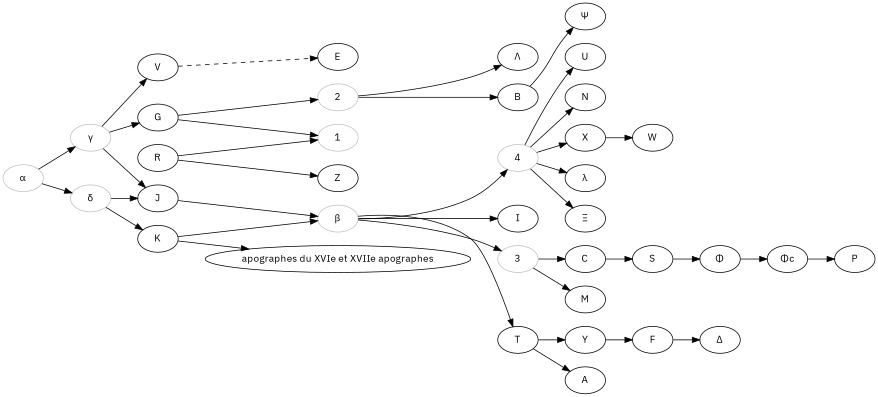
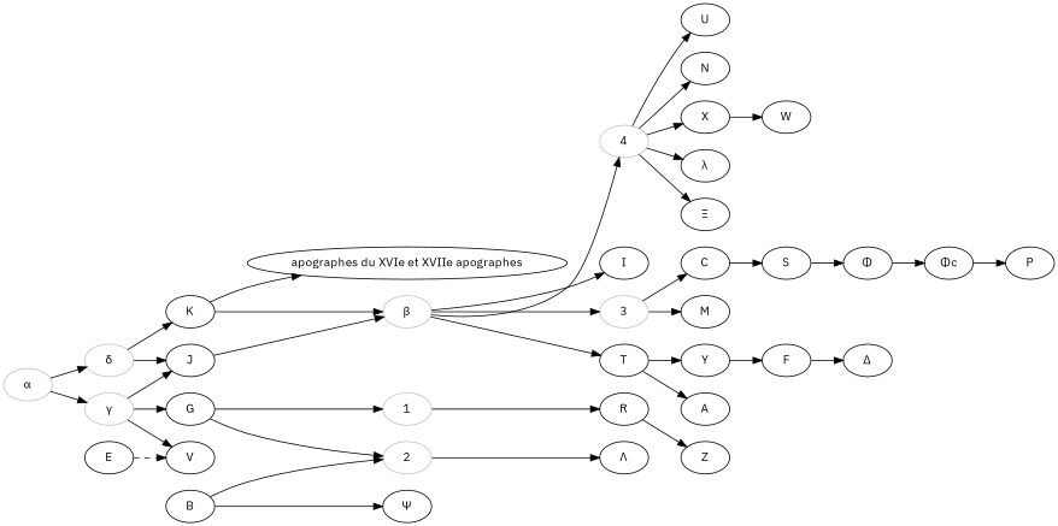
  digraph {
    fontname="IBM Plex Sans"
    rankdir=LR
    node [fontname="IBM Plex Sans"]
    edge [fontname="IBM Plex Sans"]
    n1 [color=grey label="α"]
    n2 [color=grey label="γ"]
    n3 [color=grey label="δ"]
    V
    G
    J
    K
    E
    1 [color=grey]
    2 [color=grey]
    n11 [color=grey label="β"]
    n12 [label="apographes du XVIe et XVIIe apographes"]
    R
    n14 [label="Λ"]
    B
    3 [color=grey]
    T
    4 [color=grey]
    I
    M
    C
    A
    Y
    U
    N
    X
    n27 [label="λ"]
    n28 [label="Ξ"]
    Z
    n30 [label="Ψ"]
    S
    n32 [label="Φ"]
    n33 [label="Φc"]
    n34 [label="Ρ"]
    F
    W
    n37 [label="Δ"]
    n1 -> n2
    n1 -> n3
    n2 -> V
    n2 -> G
    n2 -> J
    n3 -> J
    n3 -> K
    G -> 1
    G -> 2
    J -> n11
    K -> n11
    K -> n12
-   V -> E [style=dashed]
-   R -> 1
+   E -> V [style=dashed]
+   1 -> R
    2 -> n14
-   2 -> B
+   B -> 2
    n11 -> 3
    n11 -> T
    n11 -> 4
    n11 -> I
    R -> Z
    B -> n30
    3 -> M
    3 -> C
    T -> A
    T -> Y
    4 -> U
    4 -> N
    4 -> X
    4 -> n27
    4 -> n28
    C -> S
    Y -> F
    X -> W
    S -> n32
    n32 -> n33
    n33 -> n34
    F -> n37
  }
